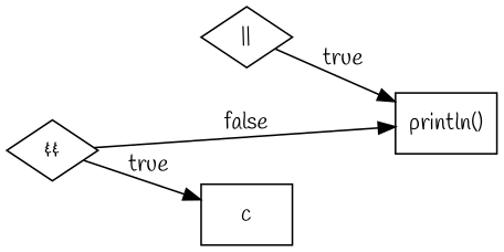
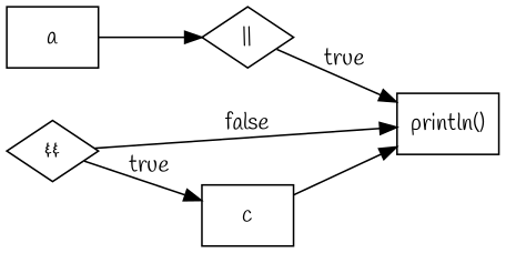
  digraph {
    compound=true
    fontname=Handlee
    rankdir=LR
    node [fillcolor=white fontname=Handlee shape=rect style=filled]
    edge [fontname=Handlee]
    n1 [label="println()"]
    n2 [label="||" shape=diamond]
+   n3 [label=a]
    n4 [label="&&" shape=diamond]
    n5 [label=c]
    n2 -> n1 [label=true]
+   n3 -> n2
    n4 -> n1 [label=false]
    n4 -> n5 [label=true]
+   n5 -> n1
  }
